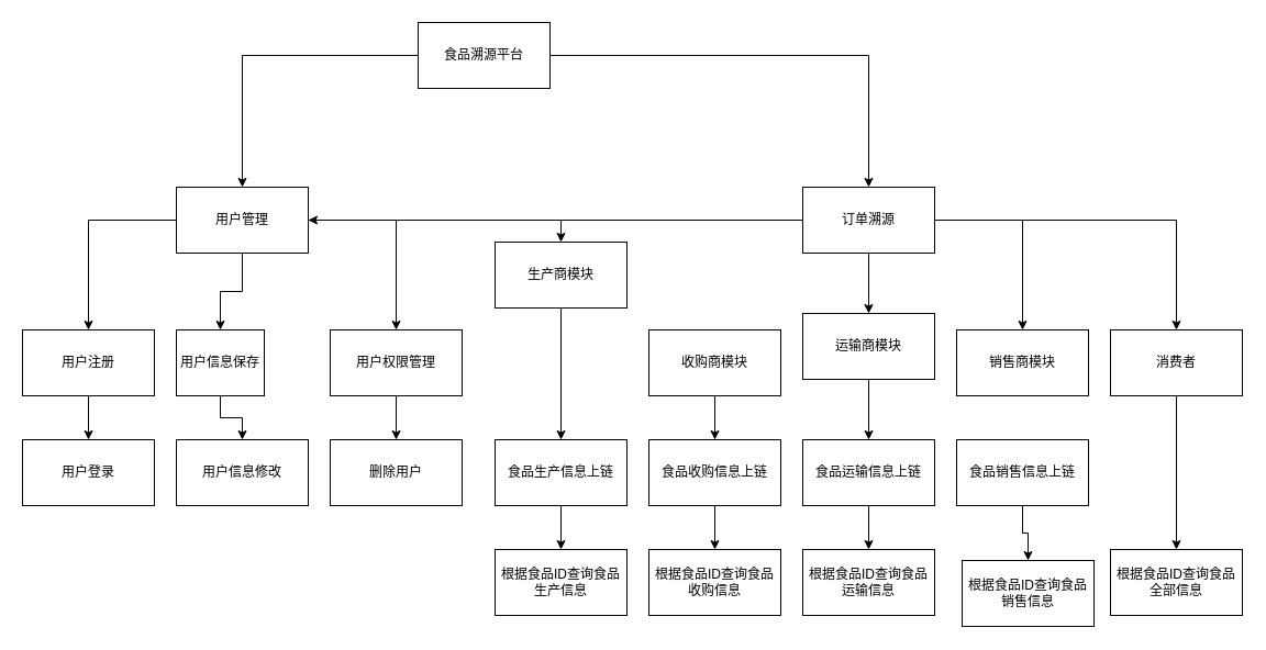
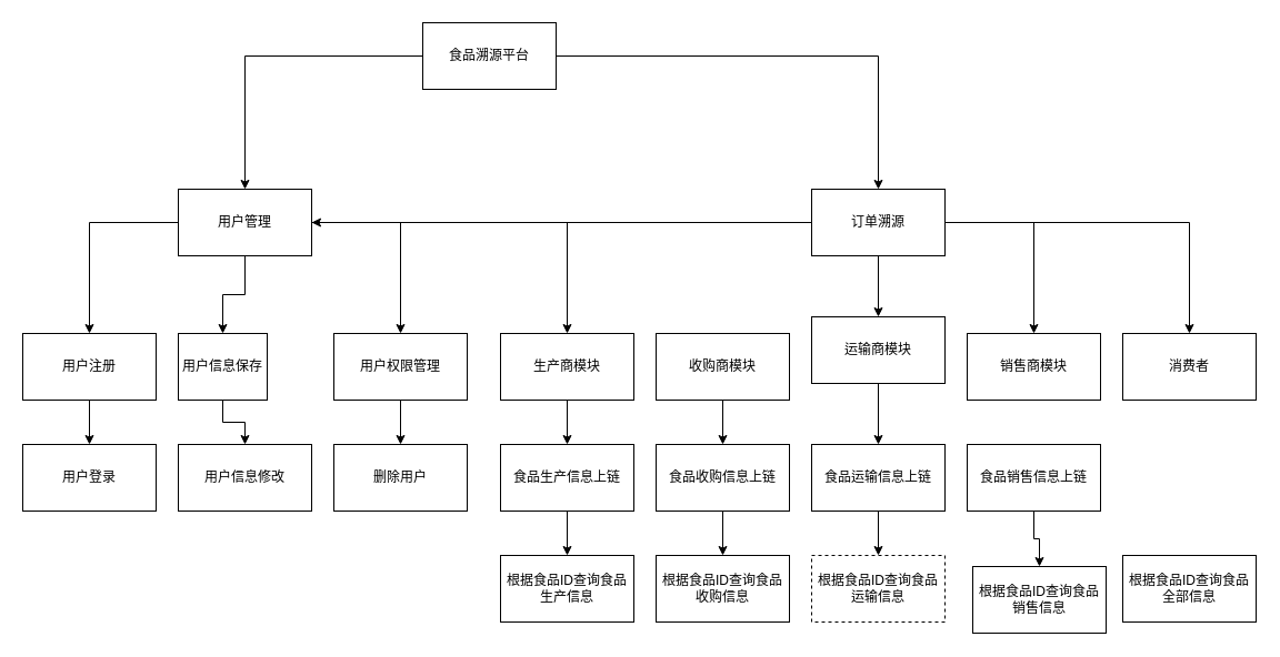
  <mxCell id="0" />
  <mxCell id="1" parent="0" />
  <mxCell id="2" style="edgeStyle=orthogonalEdgeStyle;rounded=0;orthogonalLoop=1;jettySize=auto;html=1;" edge="1" parent="1" source="4" target="8"><mxGeometry relative="1" as="geometry" /></mxCell>
  <mxCell id="3" style="edgeStyle=orthogonalEdgeStyle;rounded=0;orthogonalLoop=1;jettySize=auto;html=1;" edge="1" parent="1" source="4" target="12"><mxGeometry relative="1" as="geometry" /></mxCell>
  <mxCell id="4" value="食品溯源平台" style="rounded=0;whiteSpace=wrap;html=1;" vertex="1" parent="1"><mxGeometry x="380" y="20" width="120" height="60" as="geometry" /></mxCell>
  <mxCell id="5" style="edgeStyle=orthogonalEdgeStyle;rounded=0;orthogonalLoop=1;jettySize=auto;html=1;" edge="1" parent="1" source="8" target="17"><mxGeometry relative="1" as="geometry" /></mxCell>
  <mxCell id="6" style="edgeStyle=orthogonalEdgeStyle;rounded=0;orthogonalLoop=1;jettySize=auto;html=1;exitX=0;exitY=0.5;exitDx=0;exitDy=0;entryX=0.5;entryY=0;entryDx=0;entryDy=0;" edge="1" parent="1" source="8" target="14"><mxGeometry relative="1" as="geometry" /></mxCell>
  <mxCell id="7" style="edgeStyle=orthogonalEdgeStyle;rounded=0;orthogonalLoop=1;jettySize=auto;html=1;exitX=1;exitY=0.5;exitDx=0;exitDy=0;entryX=0.5;entryY=0;entryDx=0;entryDy=0;" edge="1" parent="1" source="8" target="20"><mxGeometry relative="1" as="geometry" /></mxCell>
  <mxCell id="8" value="用户管理" style="rounded=0;whiteSpace=wrap;html=1;" vertex="1" parent="1"><mxGeometry x="160" y="170" width="120" height="60" as="geometry" /></mxCell>
  <mxCell id="9" style="edgeStyle=orthogonalEdgeStyle;rounded=0;orthogonalLoop=1;jettySize=auto;html=1;entryX=0.5;entryY=0;entryDx=0;entryDy=0;" edge="1" parent="1" source="12" target="28"><mxGeometry relative="1" as="geometry" /></mxCell>
  <mxCell id="10" style="edgeStyle=orthogonalEdgeStyle;rounded=0;orthogonalLoop=1;jettySize=auto;html=1;exitX=0;exitY=0.5;exitDx=0;exitDy=0;entryX=0.5;entryY=0;entryDx=0;entryDy=0;" edge="1" parent="1" source="12" target="23"><mxGeometry relative="1" as="geometry" /></mxCell>
  <mxCell id="11" style="edgeStyle=orthogonalEdgeStyle;rounded=0;orthogonalLoop=1;jettySize=auto;html=1;exitX=1;exitY=0.5;exitDx=0;exitDy=0;entryX=0.5;entryY=0;entryDx=0;entryDy=0;" edge="1" parent="1" source="12" target="32"><mxGeometry relative="1" as="geometry" /></mxCell>
  <mxCell id="12" value="订单溯源" style="rounded=0;whiteSpace=wrap;html=1;" vertex="1" parent="1"><mxGeometry x="730" y="170" width="120" height="60" as="geometry" /></mxCell>
  <mxCell id="13" style="edgeStyle=orthogonalEdgeStyle;rounded=0;orthogonalLoop=1;jettySize=auto;html=1;exitX=0.5;exitY=1;exitDx=0;exitDy=0;entryX=0.5;entryY=0;entryDx=0;entryDy=0;" edge="1" parent="1" source="14" target="15"><mxGeometry relative="1" as="geometry" /></mxCell>
  <mxCell id="14" value="用户注册" style="rounded=0;whiteSpace=wrap;html=1;" vertex="1" parent="1"><mxGeometry y="300" width="120" height="60" as="geometry" x="20" /></mxCell>
  <mxCell id="15" value="用户登录" style="rounded=0;whiteSpace=wrap;html=1;" vertex="1" parent="1"><mxGeometry y="400" width="120" height="60" as="geometry" x="20" /></mxCell>
  <mxCell id="16" style="edgeStyle=orthogonalEdgeStyle;rounded=0;orthogonalLoop=1;jettySize=auto;html=1;exitX=0.5;exitY=1;exitDx=0;exitDy=0;entryX=0.5;entryY=0;entryDx=0;entryDy=0;" edge="1" parent="1" source="17" target="18"><mxGeometry relative="1" as="geometry" /></mxCell>
  <mxCell id="17" value="用户信息保存" style="rounded=0;whiteSpace=wrap;html=1;" vertex="1" parent="1"><mxGeometry x="160" y="300" width="80" height="60" as="geometry" /></mxCell>
  <mxCell id="18" value="用户信息修改" style="rounded=0;whiteSpace=wrap;html=1;" vertex="1" parent="1"><mxGeometry x="160" y="400" width="120" height="60" as="geometry" /></mxCell>
  <mxCell id="19" style="edgeStyle=orthogonalEdgeStyle;rounded=0;orthogonalLoop=1;jettySize=auto;html=1;exitX=0.5;exitY=1;exitDx=0;exitDy=0;entryX=0.5;entryY=0;entryDx=0;entryDy=0;" edge="1" parent="1" source="20" target="21"><mxGeometry relative="1" as="geometry" /></mxCell>
  <mxCell id="20" value="用户权限管理" style="rounded=0;whiteSpace=wrap;html=1;" vertex="1" parent="1"><mxGeometry x="300" y="300" width="120" height="60" as="geometry" /></mxCell>
  <mxCell id="21" value="删除用户" style="rounded=0;whiteSpace=wrap;html=1;" vertex="1" parent="1"><mxGeometry x="300" y="400" width="120" height="60" as="geometry" /></mxCell>
  <mxCell id="22" style="edgeStyle=orthogonalEdgeStyle;rounded=0;orthogonalLoop=1;jettySize=auto;html=1;exitX=0.5;exitY=1;exitDx=0;exitDy=0;entryX=0.5;entryY=0;entryDx=0;entryDy=0;" edge="1" parent="1" source="23" target="34"><mxGeometry relative="1" as="geometry" /></mxCell>
- <mxCell id="23" value="生产商模块" style="rounded=0;whiteSpace=wrap;html=1;" vertex="1" parent="1"><mxGeometry x="450" y="220" width="120" height="60" as="geometry" /></mxCell>
+ <mxCell id="23" value="生产商模块" style="rounded=0;whiteSpace=wrap;html=1;" vertex="1" parent="1"><mxGeometry x="450" y="300" width="120" height="60" as="geometry" /></mxCell>
  <mxCell id="24" style="edgeStyle=orthogonalEdgeStyle;rounded=0;orthogonalLoop=1;jettySize=auto;html=1;exitX=0.5;exitY=1;exitDx=0;exitDy=0;entryX=0.5;entryY=0;entryDx=0;entryDy=0;" edge="1" parent="1" source="26" target="36"><mxGeometry relative="1" as="geometry" /></mxCell>
  <mxCell id="25" style="edgeStyle=orthogonalEdgeStyle;rounded=0;orthogonalLoop=1;jettySize=auto;html=1;exitX=0;exitY=0.5;exitDx=0;exitDy=0;" edge="1" parent="1" source="12" target="8"><mxGeometry relative="1" as="geometry" /></mxCell>
  <mxCell id="26" value="收购商模块" style="rounded=0;whiteSpace=wrap;html=1;" vertex="1" parent="1"><mxGeometry x="590" y="300" width="120" height="60" as="geometry" /></mxCell>
  <mxCell id="27" style="edgeStyle=orthogonalEdgeStyle;rounded=0;orthogonalLoop=1;jettySize=auto;html=1;exitX=0.5;exitY=1;exitDx=0;exitDy=0;entryX=0.5;entryY=0;entryDx=0;entryDy=0;" edge="1" parent="1" source="28" target="38"><mxGeometry relative="1" as="geometry" /></mxCell>
  <mxCell id="28" value="运输商模块" style="rounded=0;whiteSpace=wrap;html=1;" vertex="1" parent="1"><mxGeometry x="730" y="285" width="120" height="60" as="geometry" /></mxCell>
  <mxCell id="29" style="edgeStyle=orthogonalEdgeStyle;rounded=0;orthogonalLoop=1;jettySize=auto;html=1;exitX=1;exitY=0.5;exitDx=0;exitDy=0;entryX=0.5;entryY=0;entryDx=0;entryDy=0;" edge="1" parent="1" source="12" target="30"><mxGeometry relative="1" as="geometry" /></mxCell>
  <mxCell id="30" value="销售商模块" style="rounded=0;whiteSpace=wrap;html=1;" vertex="1" parent="1"><mxGeometry x="870" y="300" width="120" height="60" as="geometry" /></mxCell>
- <mxCell id="31" style="edgeStyle=orthogonalEdgeStyle;rounded=0;orthogonalLoop=1;jettySize=auto;html=1;exitX=0.5;exitY=1;exitDx=0;exitDy=0;entryX=0.5;entryY=0;entryDx=0;entryDy=0;" edge="1" parent="1" source="32" target="45"><mxGeometry relative="1" as="geometry" /></mxCell>
  <mxCell id="32" value="消费者" style="rounded=0;whiteSpace=wrap;html=1;" vertex="1" parent="1"><mxGeometry x="1010" y="300" width="120" height="60" as="geometry" /></mxCell>
  <mxCell id="33" style="edgeStyle=orthogonalEdgeStyle;rounded=0;orthogonalLoop=1;jettySize=auto;html=1;exitX=0.5;exitY=1;exitDx=0;exitDy=0;entryX=0.5;entryY=0;entryDx=0;entryDy=0;" edge="1" parent="1" source="34" target="41"><mxGeometry relative="1" as="geometry" /></mxCell>
  <mxCell id="34" value="食品生产信息上链" style="rounded=0;whiteSpace=wrap;html=1;" vertex="1" parent="1"><mxGeometry x="450" y="400" width="120" height="60" as="geometry" /></mxCell>
  <mxCell id="35" style="edgeStyle=orthogonalEdgeStyle;rounded=0;orthogonalLoop=1;jettySize=auto;html=1;exitX=0.5;exitY=1;exitDx=0;exitDy=0;entryX=0.5;entryY=0;entryDx=0;entryDy=0;" edge="1" parent="1" source="36" target="42"><mxGeometry relative="1" as="geometry" /></mxCell>
  <mxCell id="36" value="食品收购信息上链" style="rounded=0;whiteSpace=wrap;html=1;" vertex="1" parent="1"><mxGeometry x="590" y="400" width="120" height="60" as="geometry" /></mxCell>
  <mxCell id="37" style="edgeStyle=orthogonalEdgeStyle;rounded=0;orthogonalLoop=1;jettySize=auto;html=1;exitX=0.5;exitY=1;exitDx=0;exitDy=0;entryX=0.5;entryY=0;entryDx=0;entryDy=0;" edge="1" parent="1" source="38" target="43"><mxGeometry relative="1" as="geometry" /></mxCell>
  <mxCell id="38" value="食品运输信息上链" style="rounded=0;whiteSpace=wrap;html=1;" vertex="1" parent="1"><mxGeometry x="730" y="400" width="120" height="60" as="geometry" /></mxCell>
  <mxCell id="39" style="edgeStyle=orthogonalEdgeStyle;rounded=0;orthogonalLoop=1;jettySize=auto;html=1;exitX=0.5;exitY=1;exitDx=0;exitDy=0;entryX=0.5;entryY=0;entryDx=0;entryDy=0;" edge="1" parent="1" source="40" target="44"><mxGeometry relative="1" as="geometry" /></mxCell>
  <mxCell id="40" value="食品销售信息上链" style="rounded=0;whiteSpace=wrap;html=1;" vertex="1" parent="1"><mxGeometry x="870" y="400" width="120" height="60" as="geometry" /></mxCell>
  <mxCell id="41" value="根据食品ID查询食品生产信息" style="rounded=0;whiteSpace=wrap;html=1;" vertex="1" parent="1"><mxGeometry x="450" y="500" width="120" height="60" as="geometry" /></mxCell>
  <mxCell id="42" value="根据食品ID查询食品收购信息" style="rounded=0;whiteSpace=wrap;html=1;" vertex="1" parent="1"><mxGeometry x="590" y="500" width="120" height="60" as="geometry" /></mxCell>
- <mxCell id="43" value="根据食品ID查询食品运输信息" style="rounded=0;whiteSpace=wrap;html=1;" vertex="1" parent="1"><mxGeometry x="730" y="500" width="120" height="60" as="geometry" /></mxCell>
+ <mxCell id="43" value="根据食品ID查询食品运输信息" style="rounded=0;whiteSpace=wrap;html=1;dashed=1;" vertex="1" parent="1"><mxGeometry x="730" y="500" width="120" height="60" as="geometry" /></mxCell>
  <mxCell id="44" value="根据食品ID查询食品销售信息" style="rounded=0;whiteSpace=wrap;html=1;" vertex="1" parent="1"><mxGeometry x="875" y="510" width="120" height="60" as="geometry" /></mxCell>
  <mxCell id="45" value="根据食品ID查询食品全部信息" style="rounded=0;whiteSpace=wrap;html=1;" vertex="1" parent="1"><mxGeometry x="1010" y="500" width="120" height="60" as="geometry" /></mxCell>
